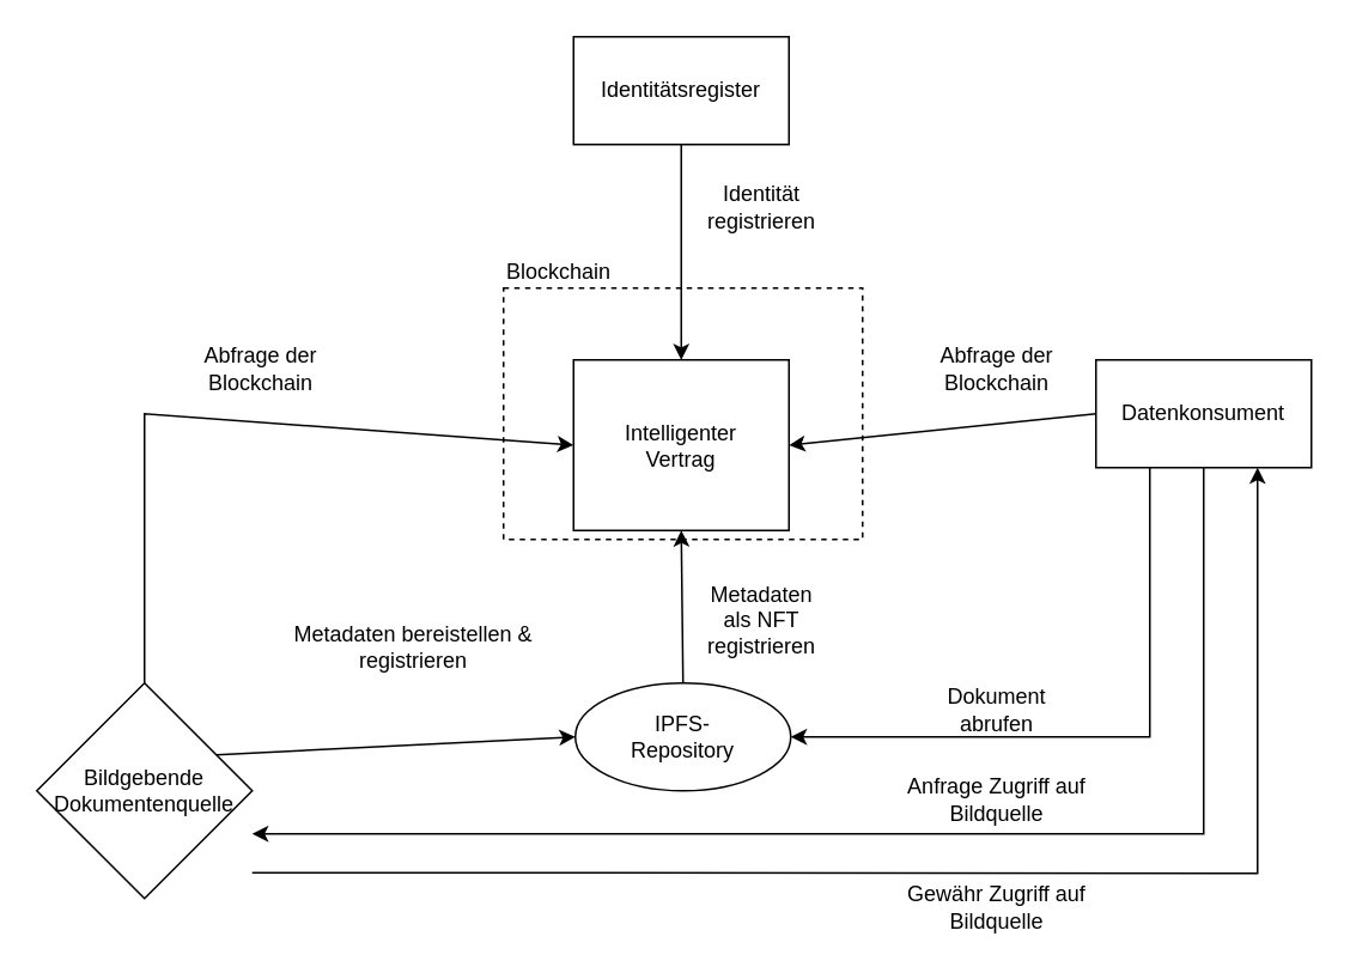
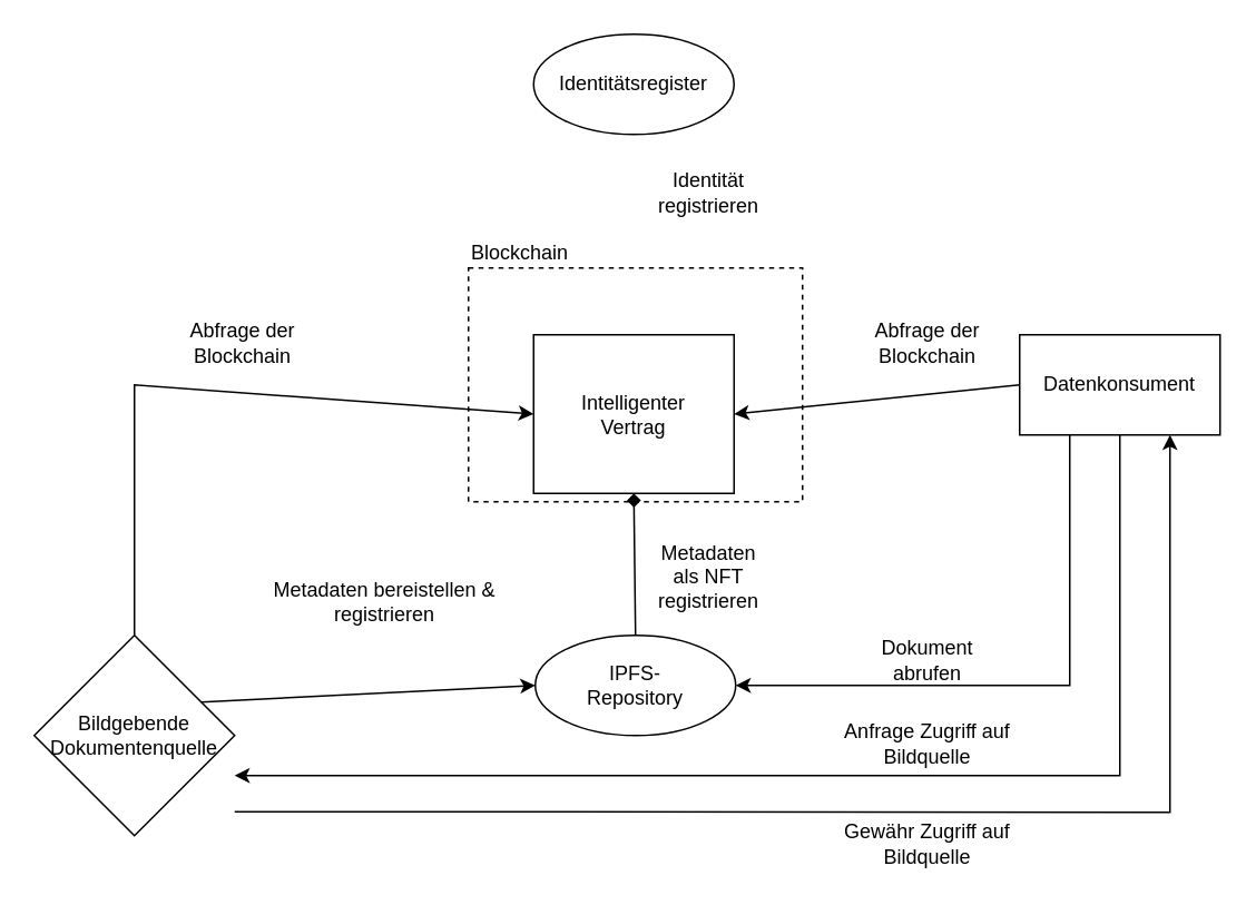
  <mxCell id="0" />
  <mxCell id="1" parent="0" />
  <mxCell id="2" value="Blockchain" style="rounded=0;whiteSpace=wrap;html=1;fillColor=none;dashed=1;verticalAlign=bottom;labelPosition=center;verticalLabelPosition=top;align=left;" parent="1" vertex="1"><mxGeometry x="280" y="160" width="200" height="140" as="geometry" /></mxCell>
  <mxCell id="3" value="Intelligenter&lt;br&gt;Vertrag" style="rounded=0;whiteSpace=wrap;html=1;fillColor=none;" parent="1" vertex="1"><mxGeometry x="319" y="200" width="120" height="95" as="geometry" /></mxCell>
- <mxCell id="4" style="edgeStyle=none;rounded=0;html=1;exitX=0.5;exitY=0;exitDx=0;exitDy=0;entryX=0.5;entryY=1;entryDx=0;entryDy=0;" parent="1" source="5" target="3" edge="1"><mxGeometry relative="1" as="geometry"><mxPoint x="420" y="330" as="targetPoint" /></mxGeometry></mxCell>
+ <mxCell id="4" style="edgeStyle=none;rounded=0;html=1;exitX=0.5;exitY=0;exitDx=0;exitDy=0;entryX=0.5;entryY=1;entryDx=0;entryDy=0;endArrow=diamond;" parent="1" source="5" target="3" edge="1"><mxGeometry relative="1" as="geometry"><mxPoint x="420" y="330" as="targetPoint" /></mxGeometry></mxCell>
  <mxCell id="5" value="IPFS-&lt;br&gt;Repository" style="ellipse;whiteSpace=wrap;html=1;fillColor=none;" parent="1" vertex="1"><mxGeometry x="320" y="380" width="120" height="60" as="geometry" /></mxCell>
  <mxCell id="6" style="edgeStyle=none;html=1;exitX=1;exitY=0.25;exitDx=0;exitDy=0;entryX=0;entryY=0.5;entryDx=0;entryDy=0;" parent="1" source="9" target="5" edge="1"><mxGeometry relative="1" as="geometry" /></mxCell>
  <mxCell id="7" style="edgeStyle=none;html=1;exitX=0.5;exitY=0;exitDx=0;exitDy=0;entryX=0;entryY=0.5;entryDx=0;entryDy=0;rounded=0;" parent="1" source="9" target="3" edge="1"><mxGeometry relative="1" as="geometry"><Array as="points"><mxPoint x="80" y="230" /></Array></mxGeometry></mxCell>
  <mxCell id="8" style="edgeStyle=none;html=1;exitX=1;exitY=0.88;exitDx=0;exitDy=0;entryX=0.75;entryY=1;entryDx=0;entryDy=0;rounded=0;exitPerimeter=0;" parent="1" source="9" target="13" edge="1"><mxGeometry relative="1" as="geometry"><Array as="points"><mxPoint x="700" y="486" /></Array></mxGeometry></mxCell>
  <mxCell id="9" value="Bildgebende Dokumentenquelle" style="rhombus;whiteSpace=wrap;html=1;fillColor=none;points=[[0,0,0,0,0],[0,0.25,0,0,0],[0,0.5,0,0,0],[0,0.75,0,0,0],[0,1,0,0,0],[0.25,0,0,0,0],[0.25,1,0,0,0],[0.5,0,0,0,0],[0.5,1,0,0,0],[0.75,0,0,0,0],[0.75,1,0,0,0],[1,0,0,0,0],[1,0.25,0,0,0],[1,0.5,0,0,0],[1,0.7,0,0,0],[1,0.88,0,0,0]];" parent="1" vertex="1"><mxGeometry x="20" y="380" width="120" height="120" as="geometry" /></mxCell>
  <mxCell id="10" style="edgeStyle=none;html=1;exitX=0.25;exitY=1;exitDx=0;exitDy=0;rounded=0;entryX=1;entryY=0.5;entryDx=0;entryDy=0;" parent="1" source="13" target="5" edge="1"><mxGeometry relative="1" as="geometry"><Array as="points"><mxPoint x="640" y="410" /></Array><mxPoint x="460" y="380" as="targetPoint" /></mxGeometry></mxCell>
  <mxCell id="11" style="edgeStyle=none;rounded=0;html=1;exitX=0;exitY=0.5;exitDx=0;exitDy=0;entryX=1;entryY=0.5;entryDx=0;entryDy=0;" parent="1" source="13" target="3" edge="1"><mxGeometry relative="1" as="geometry" /></mxCell>
  <mxCell id="12" style="edgeStyle=none;html=1;exitX=0.5;exitY=1;exitDx=0;exitDy=0;entryX=1;entryY=0.7;entryDx=0;entryDy=0;entryPerimeter=0;rounded=0;" edge="1" parent="1" source="13" target="9"><mxGeometry relative="1" as="geometry"><Array as="points"><mxPoint x="670" y="464" /></Array></mxGeometry></mxCell>
  <mxCell id="13" value="Datenkonsument" style="rounded=0;whiteSpace=wrap;html=1;fillColor=none;" parent="1" vertex="1"><mxGeometry x="610" y="200" width="120" height="60" as="geometry" /></mxCell>
- <mxCell id="14" style="edgeStyle=none;rounded=0;html=1;exitX=0.5;exitY=1;exitDx=0;exitDy=0;entryX=0.5;entryY=0;entryDx=0;entryDy=0;" parent="1" source="15" target="3" edge="1"><mxGeometry relative="1" as="geometry" /></mxCell>
- <mxCell id="15" value="Identitätsregister" style="rounded=0;whiteSpace=wrap;html=1;fillColor=none;" parent="1" vertex="1"><mxGeometry x="319" y="20" width="120" height="60" as="geometry" /></mxCell>
+ <mxCell id="15" value="Identitätsregister" style="ellipse;whiteSpace=wrap;html=1;fillColor=none;" parent="1" vertex="1"><mxGeometry x="319" y="20" width="120" height="60" as="geometry" /></mxCell>
  <mxCell id="16" value="Abfrage der Blockchain" style="text;html=1;strokeColor=none;fillColor=none;align=center;verticalAlign=middle;whiteSpace=wrap;rounded=0;" parent="1" vertex="1"><mxGeometry x="520" y="190" width="70" height="30" as="geometry" /></mxCell>
  <mxCell id="17" value="Dokument abrufen" style="text;html=1;strokeColor=none;fillColor=none;align=center;verticalAlign=middle;whiteSpace=wrap;rounded=0;" parent="1" vertex="1"><mxGeometry x="520" y="380" width="70" height="30" as="geometry" /></mxCell>
  <mxCell id="18" value="Anfrage Zugriff auf Bildquelle" style="text;html=1;strokeColor=none;fillColor=none;align=center;verticalAlign=middle;whiteSpace=wrap;rounded=0;" parent="1" vertex="1"><mxGeometry x="500" y="430" width="110" height="30" as="geometry" /></mxCell>
  <mxCell id="19" value="Metadaten als NFT registrieren" style="text;html=1;strokeColor=none;fillColor=none;align=center;verticalAlign=middle;whiteSpace=wrap;rounded=0;" parent="1" vertex="1"><mxGeometry x="389" y="330" width="70" height="30" as="geometry" /></mxCell>
  <mxCell id="20" value="Metadaten bereistellen &amp;amp; registrieren&lt;br&gt;" style="text;html=1;strokeColor=none;fillColor=none;align=center;verticalAlign=middle;whiteSpace=wrap;rounded=0;" parent="1" vertex="1"><mxGeometry x="155" y="345" width="150" height="30" as="geometry" /></mxCell>
  <mxCell id="21" value="Identität&lt;br&gt;registrieren" style="text;html=1;strokeColor=none;fillColor=none;align=center;verticalAlign=middle;whiteSpace=wrap;rounded=0;" parent="1" vertex="1"><mxGeometry x="389" y="100" width="70" height="30" as="geometry" /></mxCell>
  <mxCell id="22" value="Abfrage der Blockchain" style="text;html=1;strokeColor=none;fillColor=none;align=center;verticalAlign=middle;whiteSpace=wrap;rounded=0;" parent="1" vertex="1"><mxGeometry x="110" y="190" width="70" height="30" as="geometry" /></mxCell>
  <mxCell id="23" value="Gewähr Zugriff auf Bildquelle" style="text;html=1;strokeColor=none;fillColor=none;align=center;verticalAlign=middle;whiteSpace=wrap;rounded=0;" parent="1" vertex="1"><mxGeometry x="500" y="490" width="110" height="30" as="geometry" /></mxCell>
